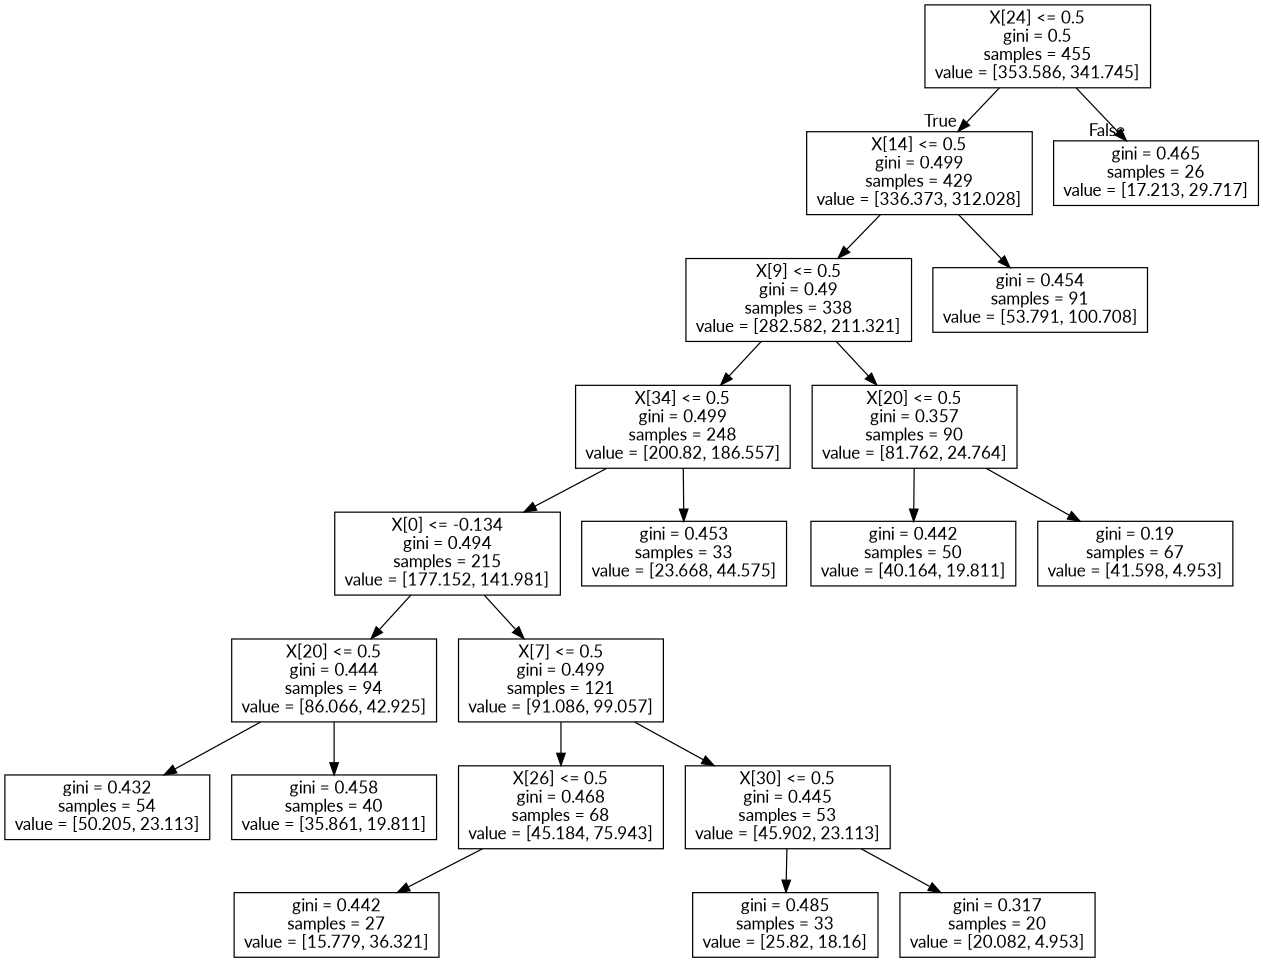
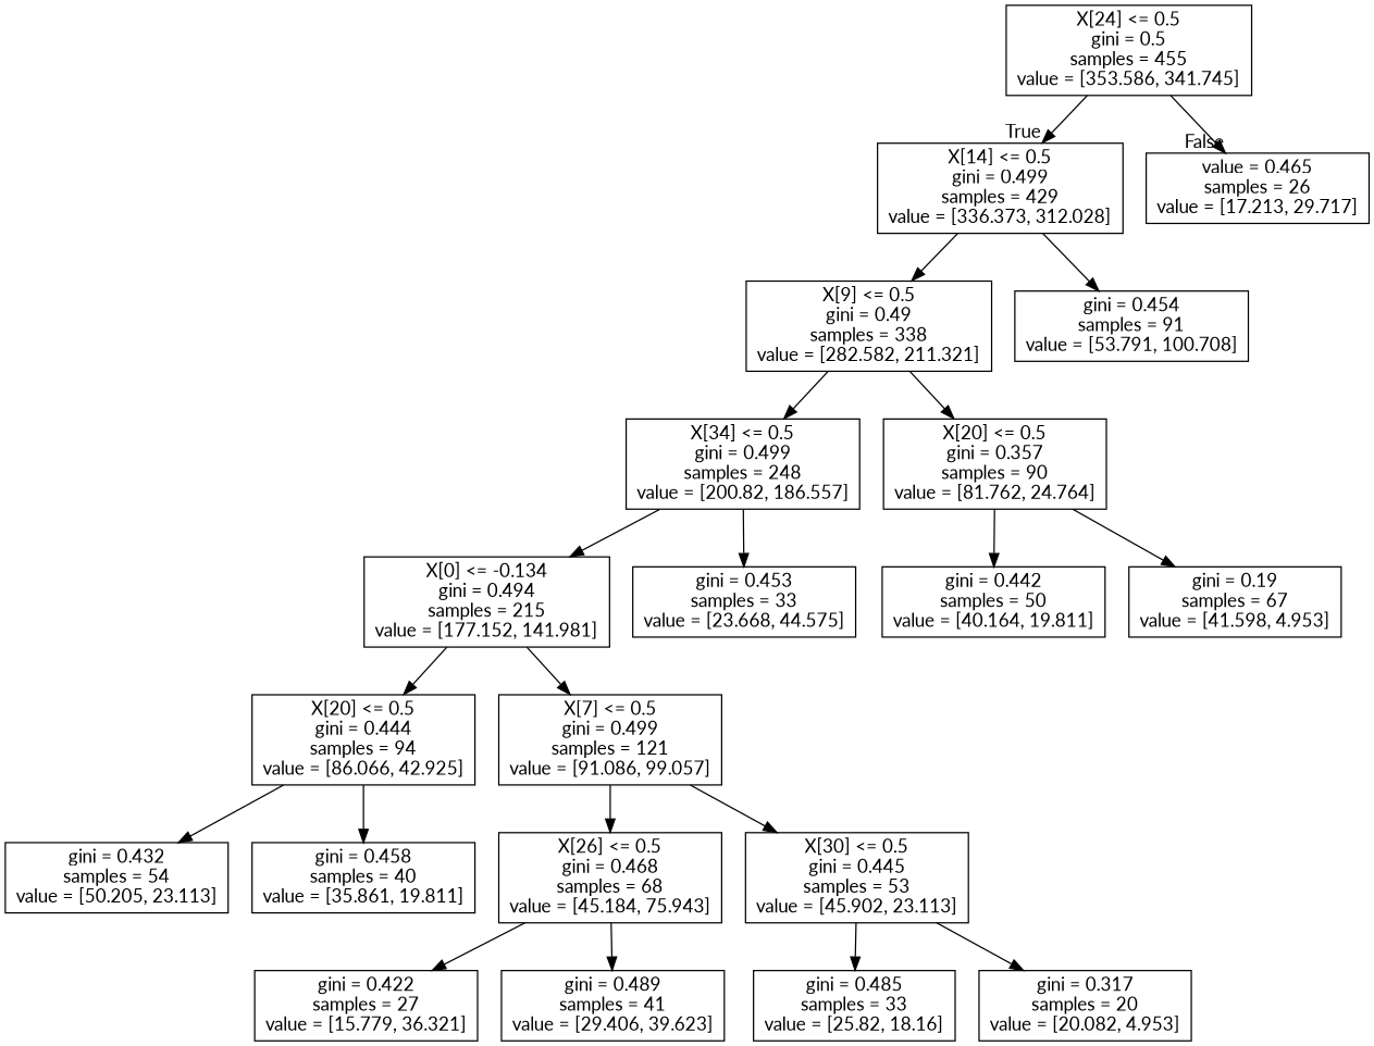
  digraph {
    fontname=Lato
    node [fontname=Lato shape=box]
    edge [fontname=Lato]
    n1 [label="X[24] <= 0.5\ngini = 0.5\nsamples = 455\nvalue = [353.586, 341.745]"]
    n2 [label="X[14] <= 0.5\ngini = 0.499\nsamples = 429\nvalue = [336.373, 312.028]"]
-   n3 [label="gini = 0.465\nsamples = 26\nvalue = [17.213, 29.717]"]
+   n3 [label="value = 0.465\nsamples = 26\nvalue = [17.213, 29.717]"]
    n4 [label="X[9] <= 0.5\ngini = 0.49\nsamples = 338\nvalue = [282.582, 211.321]"]
    n5 [label="gini = 0.454\nsamples = 91\nvalue = [53.791, 100.708]"]
    n6 [label="X[34] <= 0.5\ngini = 0.499\nsamples = 248\nvalue = [200.82, 186.557]"]
    n7 [label="X[20] <= 0.5\ngini = 0.357\nsamples = 90\nvalue = [81.762, 24.764]"]
    n8 [label="X[0] <= -0.134\ngini = 0.494\nsamples = 215\nvalue = [177.152, 141.981]"]
    n9 [label="gini = 0.453\nsamples = 33\nvalue = [23.668, 44.575]"]
    n10 [label="gini = 0.442\nsamples = 50\nvalue = [40.164, 19.811]"]
    n11 [label="gini = 0.19\nsamples = 67\nvalue = [41.598, 4.953]"]
    n12 [label="X[20] <= 0.5\ngini = 0.444\nsamples = 94\nvalue = [86.066, 42.925]"]
    n13 [label="X[7] <= 0.5\ngini = 0.499\nsamples = 121\nvalue = [91.086, 99.057]"]
    n14 [label="gini = 0.432\nsamples = 54\nvalue = [50.205, 23.113]"]
    n15 [label="gini = 0.458\nsamples = 40\nvalue = [35.861, 19.811]"]
    n16 [label="X[26] <= 0.5\ngini = 0.468\nsamples = 68\nvalue = [45.184, 75.943]"]
    n17 [label="X[30] <= 0.5\ngini = 0.445\nsamples = 53\nvalue = [45.902, 23.113]"]
-   n18 [label="gini = 0.442\nsamples = 27\nvalue = [15.779, 36.321]"]
+   n18 [label="gini = 0.422\nsamples = 27\nvalue = [15.779, 36.321]"]
+   n19 [label="gini = 0.489\nsamples = 41\nvalue = [29.406, 39.623]"]
    n20 [label="gini = 0.485\nsamples = 33\nvalue = [25.82, 18.16]"]
    n21 [label="gini = 0.317\nsamples = 20\nvalue = [20.082, 4.953]"]
    n1 -> n2 [headlabel=True labelangle=45 labeldistance=2.5]
    n1 -> n3 [headlabel=False labelangle=-45 labeldistance=2.5]
    n2 -> n4
    n2 -> n5
    n4 -> n6
    n4 -> n7
    n6 -> n8
    n6 -> n9
    n7 -> n10
    n7 -> n11
    n8 -> n12
    n8 -> n13
    n12 -> n14
    n12 -> n15
    n13 -> n16
    n13 -> n17
    n16 -> n18
+   n16 -> n19
    n17 -> n20
    n17 -> n21
  }
